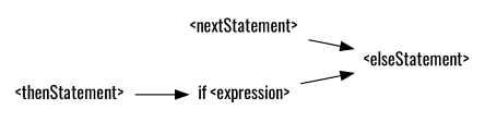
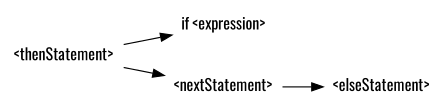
  digraph {
    fontname=Oswald
    rankdir=LR
    node [fontname=Oswald shape=plaintext]
    edge [fontname=Oswald]
    "if <expression>"
    "<elseStatement>"
    "<thenStatement>"
    "<nextStatement>"
-   "if <expression>" -> "<elseStatement>"
    "<thenStatement>" -> "if <expression>"
+   "<thenStatement>" -> "<nextStatement>"
    "<nextStatement>" -> "<elseStatement>"
  }
